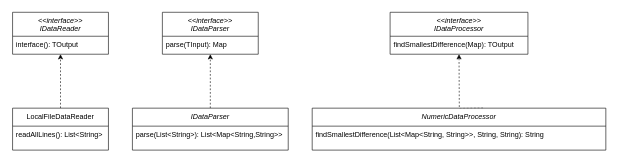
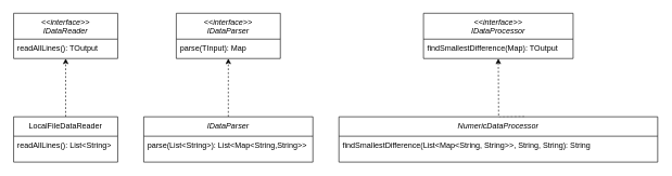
  <mxCell id="0" />
  <mxCell id="1" parent="0" />
  <mxCell id="2" value="&lt;&lt;interface&gt;&gt;&#10;IDataReader" style="swimlane;fontStyle=2;align=center;verticalAlign=top;childLayout=stackLayout;horizontal=1;startSize=40;horizontalStack=0;resizeParent=1;resizeLast=0;collapsible=1;marginBottom=0;rounded=0;shadow=0;strokeWidth=1;" vertex="1" parent="1"><mxGeometry x="20" y="20" width="160" height="70" as="geometry"><mxRectangle x="230" y="140" width="160" height="26" as="alternateBounds" /></mxGeometry></mxCell>
- <mxCell id="3" value="interface(): TOutput" style="text;align=left;verticalAlign=top;spacingLeft=4;spacingRight=4;overflow=hidden;rotatable=0;points=[[0,0.5],[1,0.5]];portConstraint=eastwest;" vertex="1" parent="2"><mxGeometry y="40" width="160" height="26" as="geometry" /></mxCell>
+ <mxCell id="3" value="readAllLines(): TOutput" style="text;align=left;verticalAlign=top;spacingLeft=4;spacingRight=4;overflow=hidden;rotatable=0;points=[[0,0.5],[1,0.5]];portConstraint=eastwest;" vertex="1" parent="2"><mxGeometry y="40" width="160" height="26" as="geometry" /></mxCell>
  <mxCell id="4" value="&lt;&lt;interface&gt;&gt;&#10;IDataParser" style="swimlane;fontStyle=2;align=center;verticalAlign=top;childLayout=stackLayout;horizontal=1;startSize=40;horizontalStack=0;resizeParent=1;resizeLast=0;collapsible=1;marginBottom=0;rounded=0;shadow=0;strokeWidth=1;" vertex="1" parent="1"><mxGeometry x="270" y="20" width="160" height="70" as="geometry"><mxRectangle x="230" y="140" width="160" height="26" as="alternateBounds" /></mxGeometry></mxCell>
  <mxCell id="5" value="parse(TInput): Map" style="text;align=left;verticalAlign=top;spacingLeft=4;spacingRight=4;overflow=hidden;rotatable=0;points=[[0,0.5],[1,0.5]];portConstraint=eastwest;" vertex="1" parent="4"><mxGeometry y="40" width="160" height="26" as="geometry" /></mxCell>
  <mxCell id="6" value="&lt;&lt;interface&gt;&gt;&#10;IDataProcessor" style="swimlane;fontStyle=2;align=center;verticalAlign=top;childLayout=stackLayout;horizontal=1;startSize=40;horizontalStack=0;resizeParent=1;resizeLast=0;collapsible=1;marginBottom=0;rounded=0;shadow=0;strokeWidth=1;" vertex="1" parent="1"><mxGeometry x="650" y="20" width="230" height="70" as="geometry"><mxRectangle x="230" y="140" width="160" height="26" as="alternateBounds" /></mxGeometry></mxCell>
  <mxCell id="7" value="findSmallestDifference(Map): TOutput" style="text;align=left;verticalAlign=top;spacingLeft=4;spacingRight=4;overflow=hidden;rotatable=0;points=[[0,0.5],[1,0.5]];portConstraint=eastwest;" vertex="1" parent="6"><mxGeometry y="40" width="230" height="26" as="geometry" /></mxCell>
  <mxCell id="8" style="edgeStyle=orthogonalEdgeStyle;rounded=0;orthogonalLoop=1;jettySize=auto;html=1;entryX=0.5;entryY=1;entryDx=0;entryDy=0;dashed=1;" edge="1" parent="1" source="9" target="2"><mxGeometry relative="1" as="geometry" /></mxCell>
  <mxCell id="9" value="LocalFileDataReader" style="swimlane;fontStyle=0;align=center;verticalAlign=top;childLayout=stackLayout;horizontal=1;startSize=30;horizontalStack=0;resizeParent=1;resizeLast=0;collapsible=1;marginBottom=0;rounded=0;shadow=0;strokeWidth=1;" vertex="1" parent="1"><mxGeometry x="20" y="180" width="160" height="70" as="geometry"><mxRectangle x="230" y="140" width="160" height="26" as="alternateBounds" /></mxGeometry></mxCell>
  <mxCell id="10" value="readAllLines(): List&lt;String&gt;" style="text;align=left;verticalAlign=top;spacingLeft=4;spacingRight=4;overflow=hidden;rotatable=0;points=[[0,0.5],[1,0.5]];portConstraint=eastwest;" vertex="1" parent="9"><mxGeometry y="30" width="160" height="26" as="geometry" /></mxCell>
  <mxCell id="11" style="edgeStyle=orthogonalEdgeStyle;rounded=0;orthogonalLoop=1;jettySize=auto;html=1;entryX=0.5;entryY=1;entryDx=0;entryDy=0;dashed=1;" edge="1" parent="1" source="12" target="4"><mxGeometry relative="1" as="geometry" /></mxCell>
  <mxCell id="12" value="IDataParser" style="swimlane;fontStyle=2;align=center;verticalAlign=top;childLayout=stackLayout;horizontal=1;startSize=30;horizontalStack=0;resizeParent=1;resizeLast=0;collapsible=1;marginBottom=0;rounded=0;shadow=0;strokeWidth=1;" vertex="1" parent="1"><mxGeometry x="220" y="180" width="260" height="70" as="geometry"><mxRectangle x="230" y="140" width="160" height="26" as="alternateBounds" /></mxGeometry></mxCell>
  <mxCell id="13" value="parse(List&lt;String&gt;): List&lt;Map&lt;String,String&gt;&gt;" style="text;align=left;verticalAlign=top;spacingLeft=4;spacingRight=4;overflow=hidden;rotatable=0;points=[[0,0.5],[1,0.5]];portConstraint=eastwest;" vertex="1" parent="12"><mxGeometry y="30" width="260" height="26" as="geometry" /></mxCell>
  <mxCell id="14" style="edgeStyle=orthogonalEdgeStyle;rounded=0;orthogonalLoop=1;jettySize=auto;html=1;dashed=1;" edge="1" parent="1"><mxGeometry relative="1" as="geometry"><mxPoint x="765" y="90" as="targetPoint" /><mxPoint x="805" y="180" as="sourcePoint" /></mxGeometry></mxCell>
  <mxCell id="15" value="NumericDataProcessor" style="swimlane;fontStyle=2;align=center;verticalAlign=top;childLayout=stackLayout;horizontal=1;startSize=30;horizontalStack=0;resizeParent=1;resizeLast=0;collapsible=1;marginBottom=0;rounded=0;shadow=0;strokeWidth=1;" vertex="1" parent="1"><mxGeometry x="520" y="180" width="490" height="70" as="geometry"><mxRectangle x="230" y="140" width="160" height="26" as="alternateBounds" /></mxGeometry></mxCell>
  <mxCell id="16" value="findSmallestDifference(List&lt;Map&lt;String, String&gt;&gt;, String, String): String" style="text;align=left;verticalAlign=top;spacingLeft=4;spacingRight=4;overflow=hidden;rotatable=0;points=[[0,0.5],[1,0.5]];portConstraint=eastwest;" vertex="1" parent="15"><mxGeometry y="30" width="490" height="26" as="geometry" /></mxCell>
